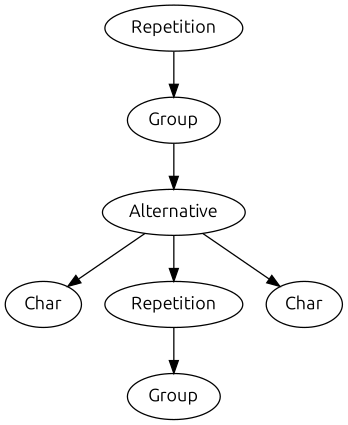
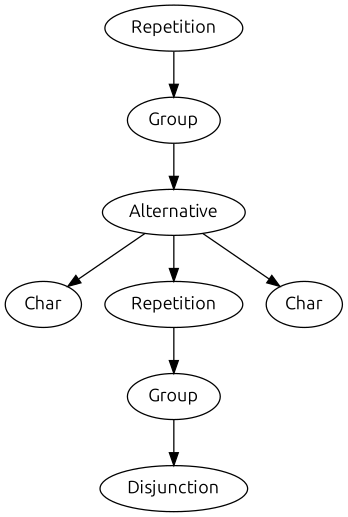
  digraph {
    fontname=Ubuntu
    node [fontname=Ubuntu]
    edge [fontname=Ubuntu]
    n1 [label=Repetition]
    n2 [label=Group]
    n3 [label=Alternative]
    n4 [label=Char]
    n5 [label=Repetition]
    n6 [label=Char]
    n7 [label=Group]
+   n8 [label=Disjunction]
    n1 -> n2
    n2 -> n3
    n3 -> n4
    n3 -> n5
    n3 -> n6
    n5 -> n7
+   n7 -> n8
  }
